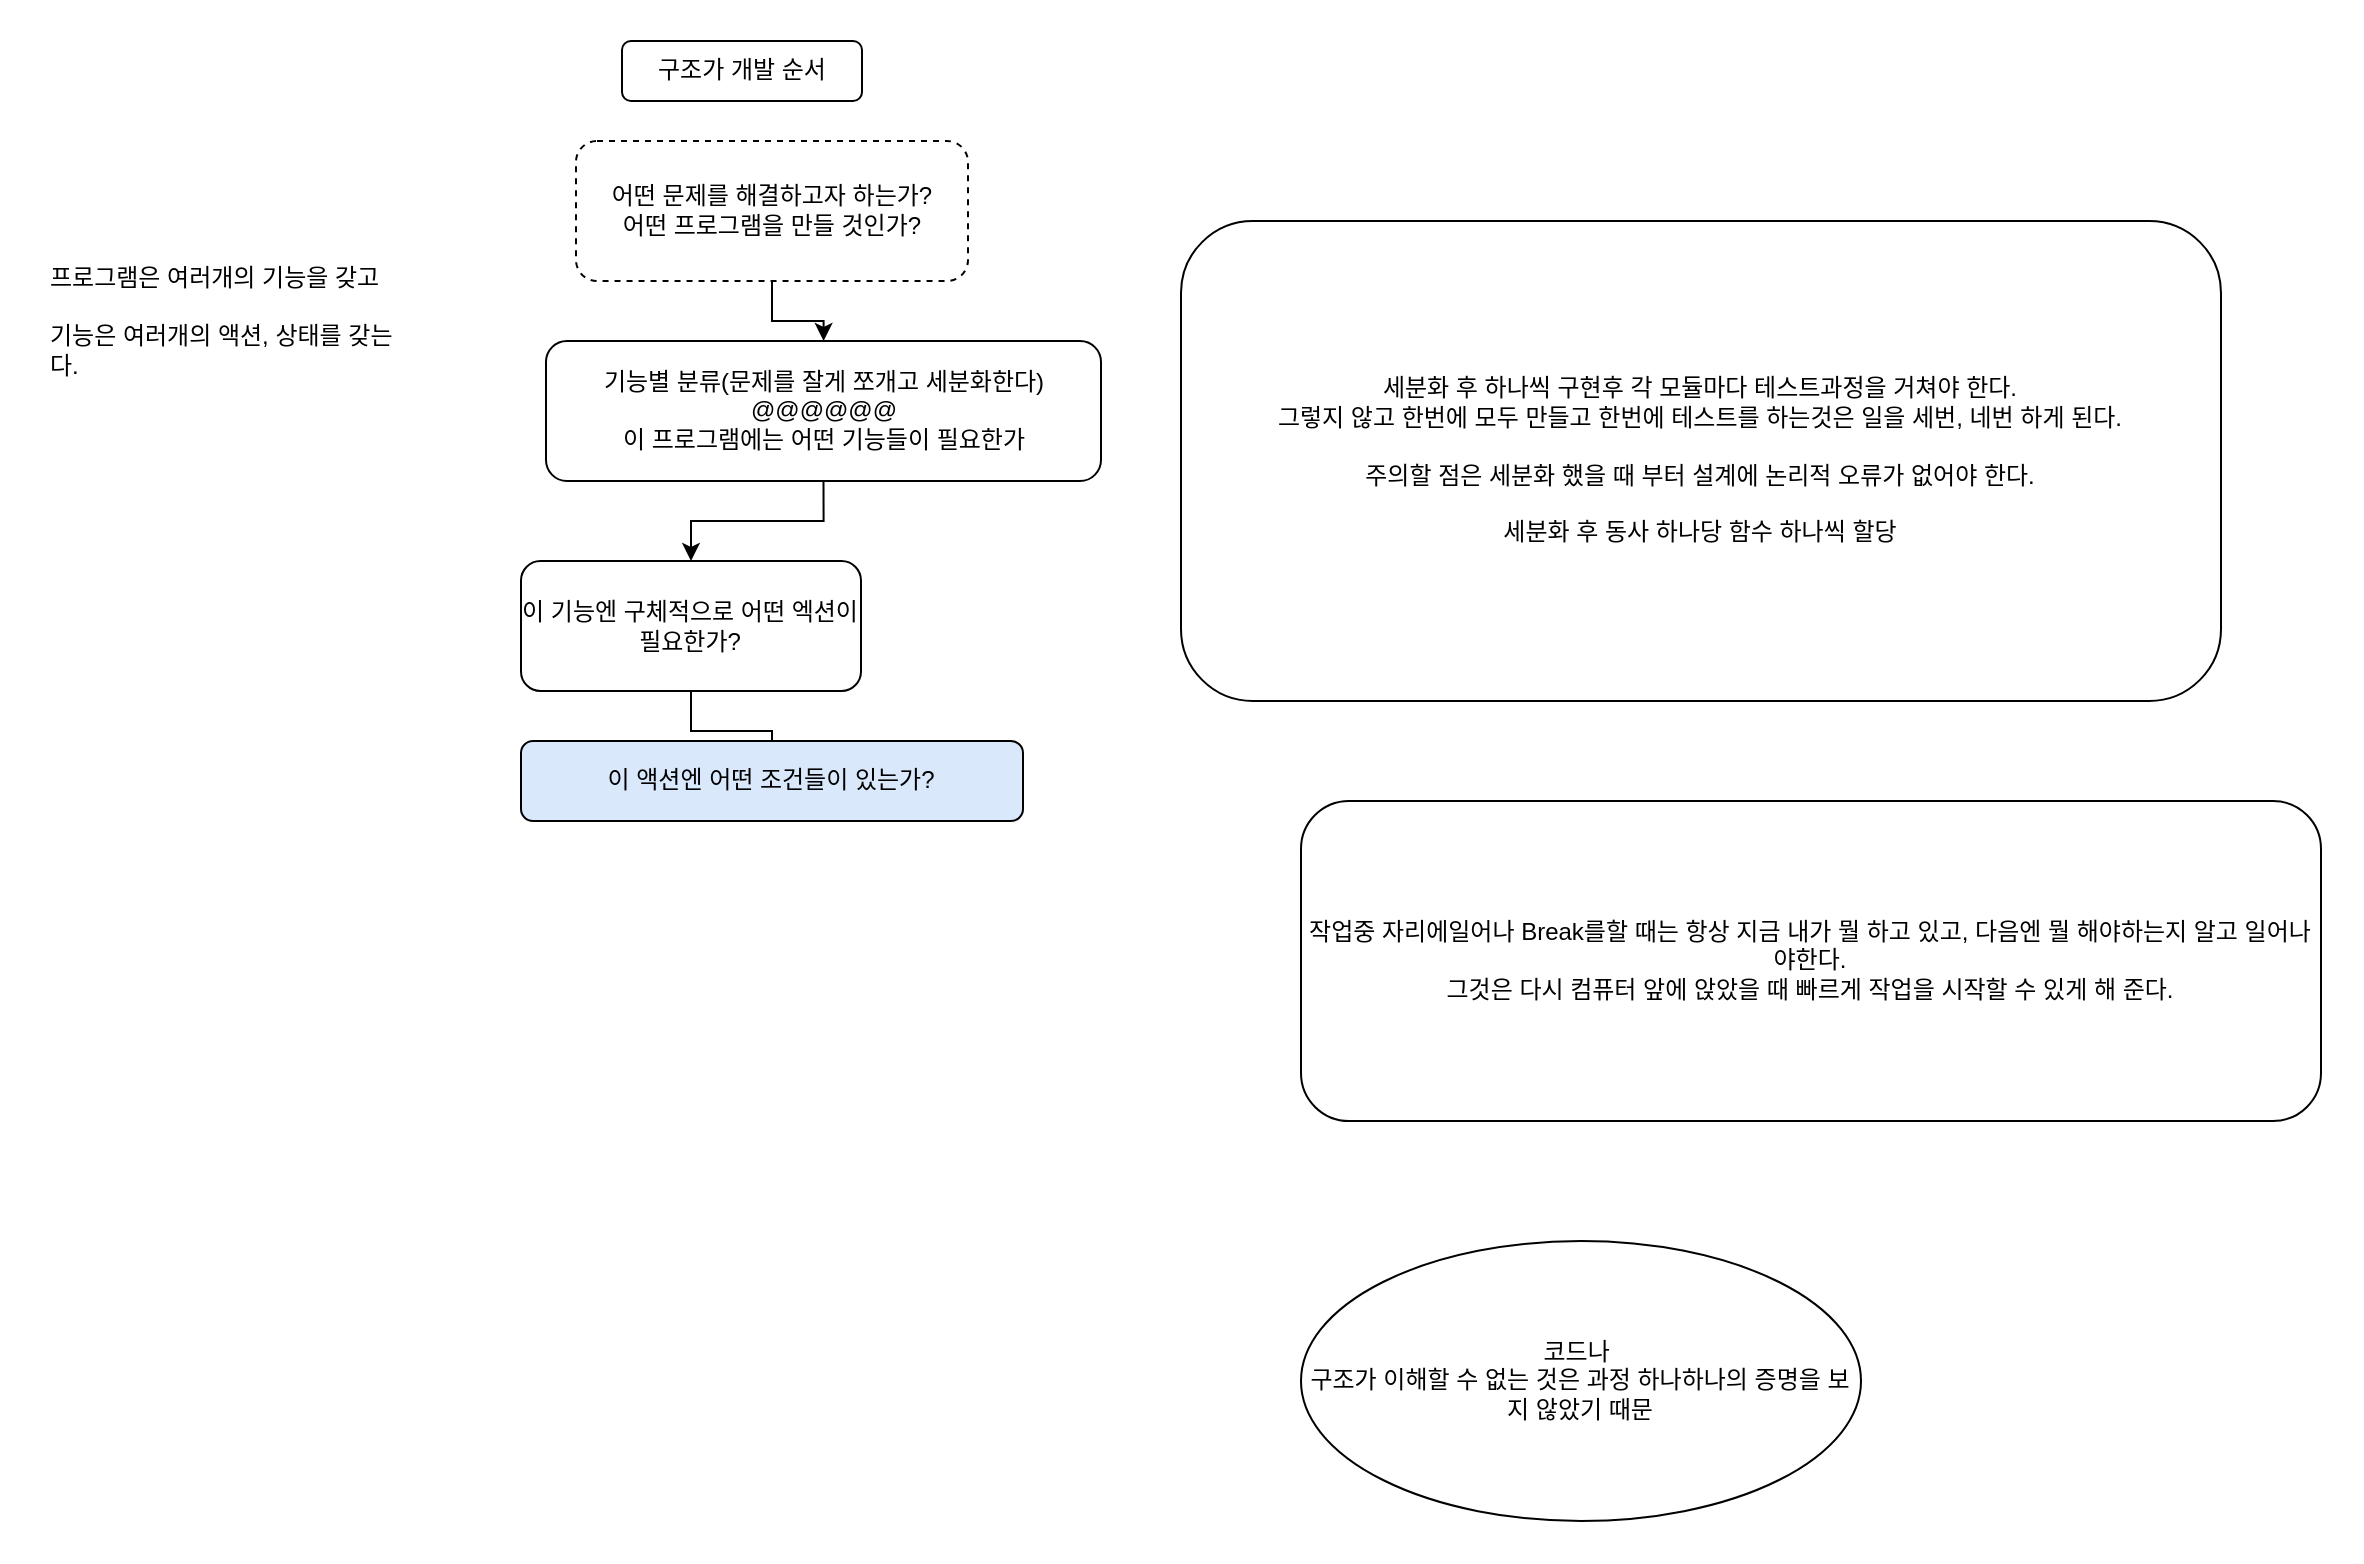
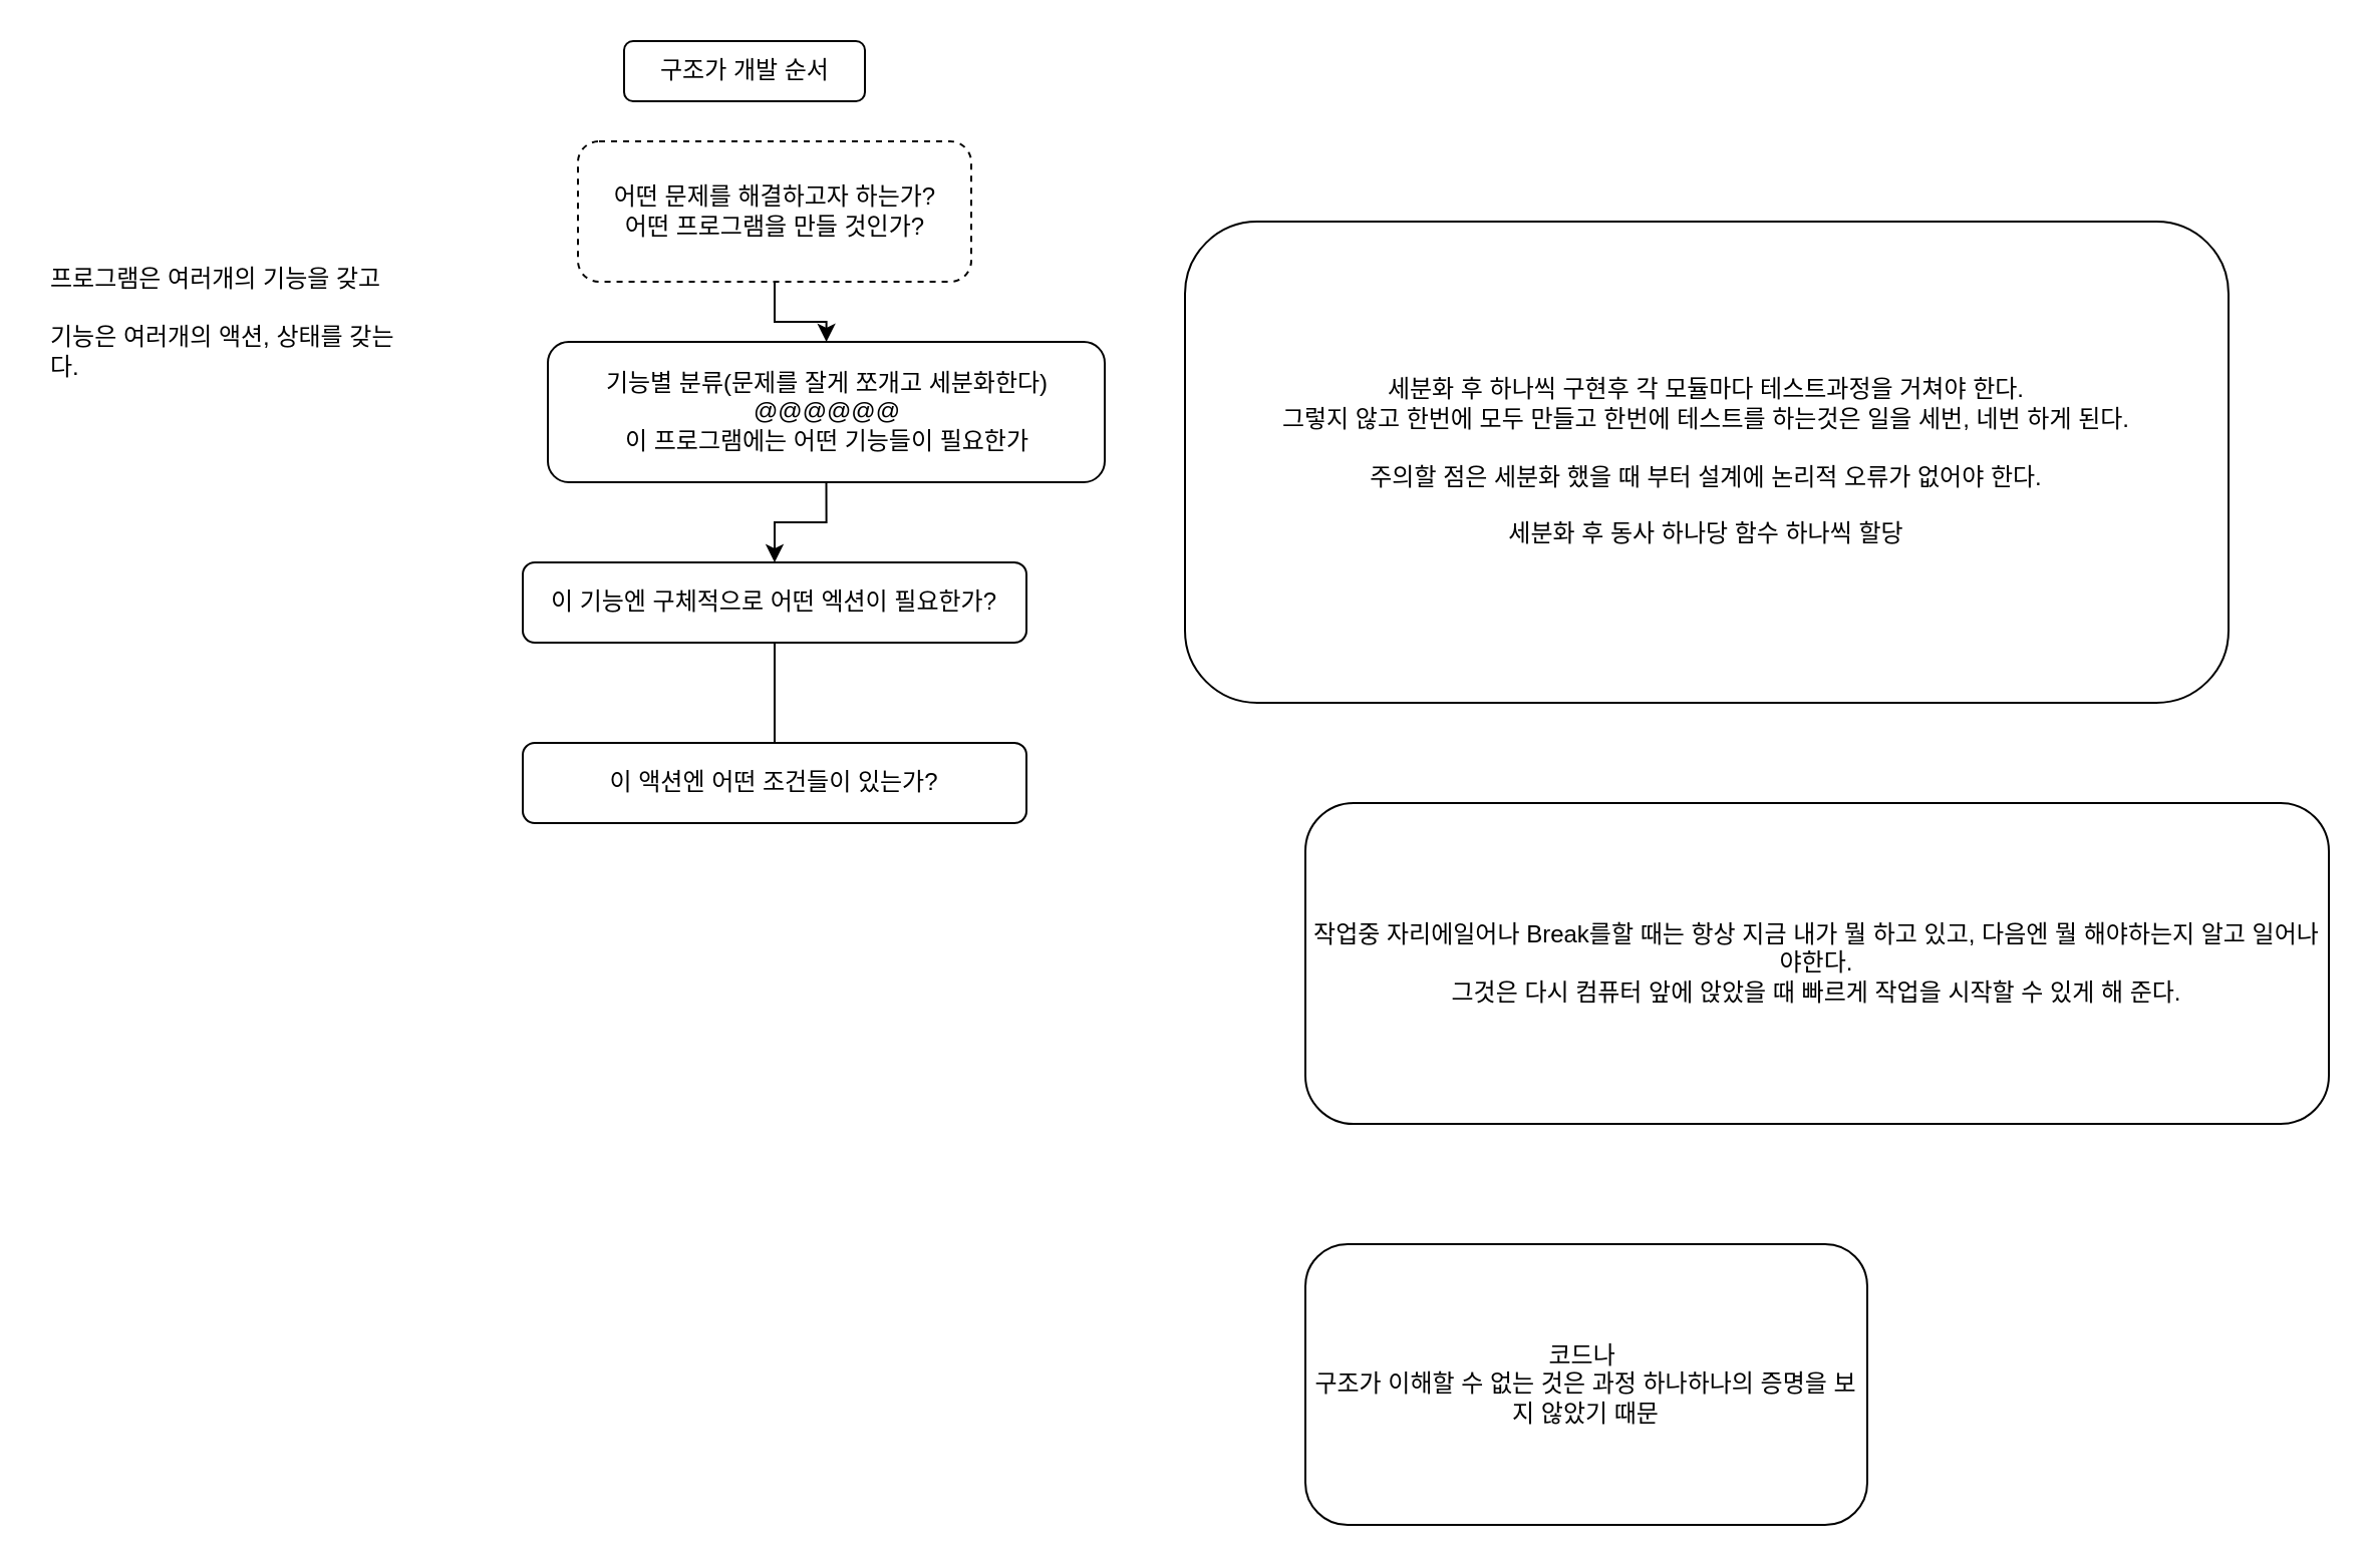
  <mxCell id="0" />
  <mxCell id="1" parent="0" />
  <mxCell id="2" value="기능별 분류(문제를 잘게 쪼개고 세분화한다)&lt;br&gt;@@@@@@&lt;br&gt;이 프로그램에는 어떤 기능들이 필요한가" style="rounded=1;whiteSpace=wrap;html=1;" parent="1" vertex="1"><mxGeometry x="272.5" y="170" width="277.5" height="70" as="geometry" /></mxCell>
  <mxCell id="3" value="구조가 개발 순서" style="rounded=1;whiteSpace=wrap;html=1;" parent="1" vertex="1"><mxGeometry x="310.5" y="20" width="120" height="30" as="geometry" /></mxCell>
  <mxCell id="4" style="edgeStyle=orthogonalEdgeStyle;rounded=0;orthogonalLoop=1;jettySize=auto;html=1;exitX=0.5;exitY=1;exitDx=0;exitDy=0;entryX=0.5;entryY=0;entryDx=0;entryDy=0;" parent="1" source="2" target="6" edge="1"><mxGeometry relative="1" as="geometry" /></mxCell>
  <mxCell id="5" style="edgeStyle=orthogonalEdgeStyle;rounded=0;orthogonalLoop=1;jettySize=auto;html=1;exitX=0.5;exitY=1;exitDx=0;exitDy=0;endArrow=none;" parent="1" source="6" target="10" edge="1"><mxGeometry relative="1" as="geometry" /></mxCell>
- <mxCell id="6" value="이 기능엔 구체적으로 어떤 엑션이 필요한가?" style="rounded=1;whiteSpace=wrap;html=1;" parent="1" vertex="1"><mxGeometry x="260" y="280" width="170" height="65" as="geometry" /></mxCell>
+ <mxCell id="6" value="이 기능엔 구체적으로 어떤 엑션이 필요한가?" style="rounded=1;whiteSpace=wrap;html=1;" parent="1" vertex="1"><mxGeometry x="260" y="280" width="251" height="40" as="geometry" /></mxCell>
  <mxCell id="7" value="&lt;h1 style=&quot;font-size: 15px;&quot;&gt;&lt;br&gt;&lt;/h1&gt;&lt;div&gt;&lt;br&gt;&lt;/div&gt;&lt;div&gt;프로그램은 여러개의 기능을 갖고&lt;/div&gt;&lt;div&gt;&lt;br&gt;&lt;/div&gt;&lt;div&gt;기능은 여러개의 액션, 상태를 갖는다.&lt;/div&gt;" style="text;html=1;strokeColor=none;fillColor=none;spacing=5;spacingTop=-20;whiteSpace=wrap;overflow=hidden;rounded=0;" parent="1" vertex="1"><mxGeometry x="20" y="90" width="190" height="120" as="geometry" /></mxCell>
  <mxCell id="8" style="edgeStyle=orthogonalEdgeStyle;rounded=0;orthogonalLoop=1;jettySize=auto;html=1;exitX=0.5;exitY=1;exitDx=0;exitDy=0;" parent="1" source="9" target="2" edge="1"><mxGeometry relative="1" as="geometry" /></mxCell>
  <mxCell id="9" value="어떤 문제를 해결하고자 하는가?&lt;br&gt;어떤 프로그램을 만들 것인가?" style="rounded=1;whiteSpace=wrap;html=1;dashed=1;" parent="1" vertex="1"><mxGeometry x="287.5" y="70" width="196" height="70" as="geometry" /></mxCell>
- <mxCell id="10" value="이 액션엔 어떤 조건들이 있는가?" style="rounded=1;whiteSpace=wrap;html=1;fillColor=#dae8fc;" parent="1" vertex="1"><mxGeometry x="260" y="370" width="251" height="40" as="geometry" /></mxCell>
+ <mxCell id="10" value="이 액션엔 어떤 조건들이 있는가?" style="rounded=1;whiteSpace=wrap;html=1;" parent="1" vertex="1"><mxGeometry x="260" y="370" width="251" height="40" as="geometry" /></mxCell>
  <mxCell id="11" value="세분화 후 하나씩 구현후 각 모듈마다 테스트과정을 거쳐야 한다.&lt;br&gt;그렇지 않고 한번에 모두 만들고 한번에 테스트를 하는것은 일을 세번, 네번 하게 된다.&lt;br&gt;&lt;br&gt;주의할 점은 세분화 했을 때 부터 설계에 논리적 오류가 없어야 한다.&lt;br&gt;&lt;br&gt;세분화 후 동사 하나당 함수 하나씩 할당" style="rounded=1;whiteSpace=wrap;html=1;" parent="1" vertex="1"><mxGeometry x="590" y="110" width="520" height="240" as="geometry" /></mxCell>
  <mxCell id="12" value="작업중 자리에일어나 Break를할 때는 항상 지금 내가 뭘 하고 있고, 다음엔 뭘 해야하는지 알고 일어나야한다.&lt;br&gt;그것은 다시 컴퓨터 앞에 앉았을 때 빠르게 작업을 시작할 수 있게 해 준다." style="rounded=1;whiteSpace=wrap;html=1;" parent="1" vertex="1"><mxGeometry x="650" y="400" width="510" height="160" as="geometry" /></mxCell>
- <mxCell id="13" value="코드나&amp;nbsp;&lt;br&gt;구조가 이해할 수 없는 것은 과정 하나하나의 증명을 보지 않았기 때문" style="ellipse;whiteSpace=wrap;html=1;" vertex="1" parent="1"><mxGeometry x="650" y="620" width="280" height="140" as="geometry" /></mxCell>
+ <mxCell id="13" value="코드나&amp;nbsp;&lt;br&gt;구조가 이해할 수 없는 것은 과정 하나하나의 증명을 보지 않았기 때문" style="rounded=1;whiteSpace=wrap;html=1;" vertex="1" parent="1"><mxGeometry x="650" y="620" width="280" height="140" as="geometry" /></mxCell>
